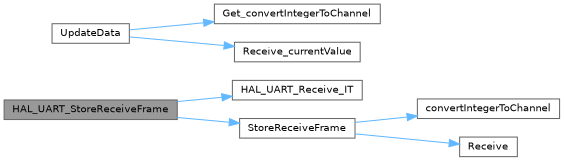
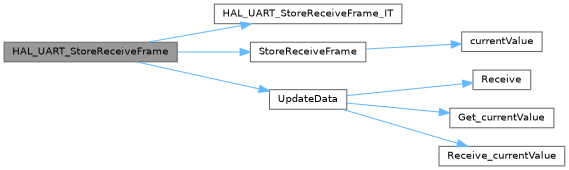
  digraph {
    rankdir=LR
    node [color=grey40 fillcolor=white fontname=Helvetica fontsize=10 shape=box style=filled]
    edge [color=steelblue1 fontname=Helvetica fontsize=10 labelfontname=Helvetica labelfontsize=10 style=solid]
    n1 [color=gray40 fillcolor=grey60 fontcolor=black height=0.2 label=HAL_UART_StoreReceiveFrame width=0.4]
-   n2 [height=0.2 label=HAL_UART_Receive_IT width=0.4]
+   n2 [height=0.2 label=HAL_UART_StoreReceiveFrame_IT width=0.4]
    n3 [height=0.2 label=StoreReceiveFrame width=0.4]
    n4 [height=0.2 label=UpdateData width=0.4]
-   n5 [height=0.2 label=convertIntegerToChannel width=0.4]
+   n5 [height=0.2 label=currentValue width=0.4]
    n6 [height=0.2 label=Receive width=0.4]
-   n7 [height=0.2 label=Get_convertIntegerToChannel width=0.4]
+   n7 [height=0.2 label=Get_currentValue width=0.4]
    n8 [height=0.2 label=Receive_currentValue width=0.4]
    n1 -> n2
    n1 -> n3
+   n1 -> n4
    n3 -> n5
-   n3 -> n6
+   n4 -> n6
    n4 -> n7
    n4 -> n8
  }
